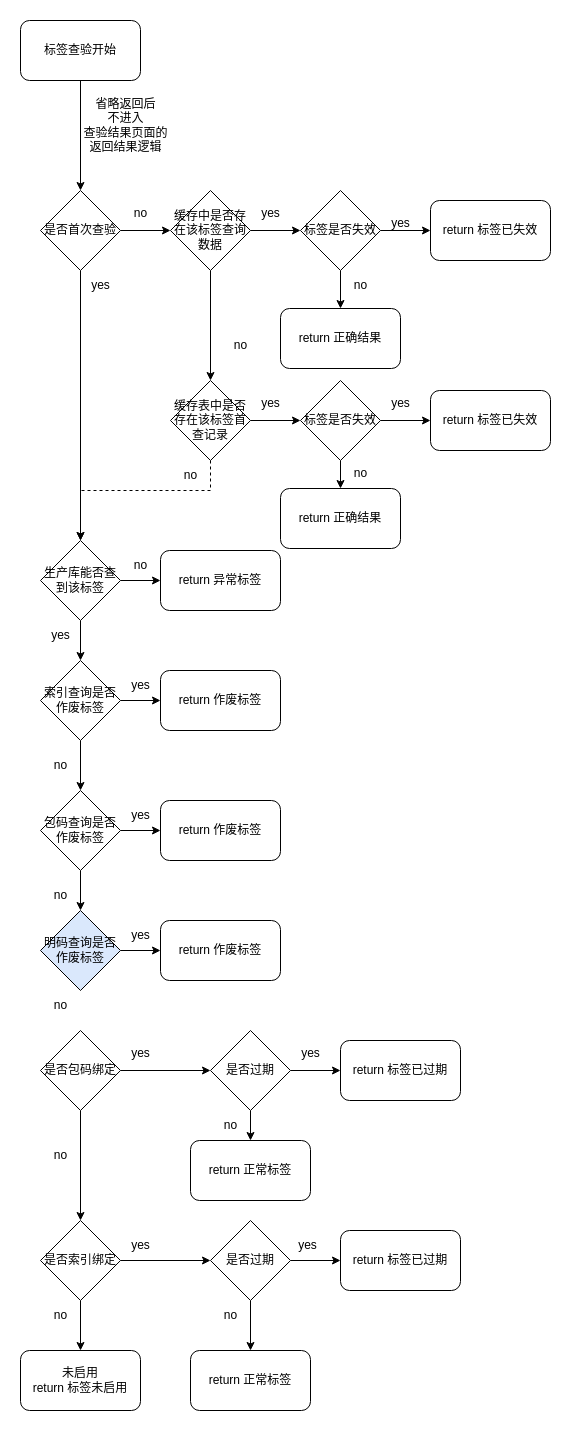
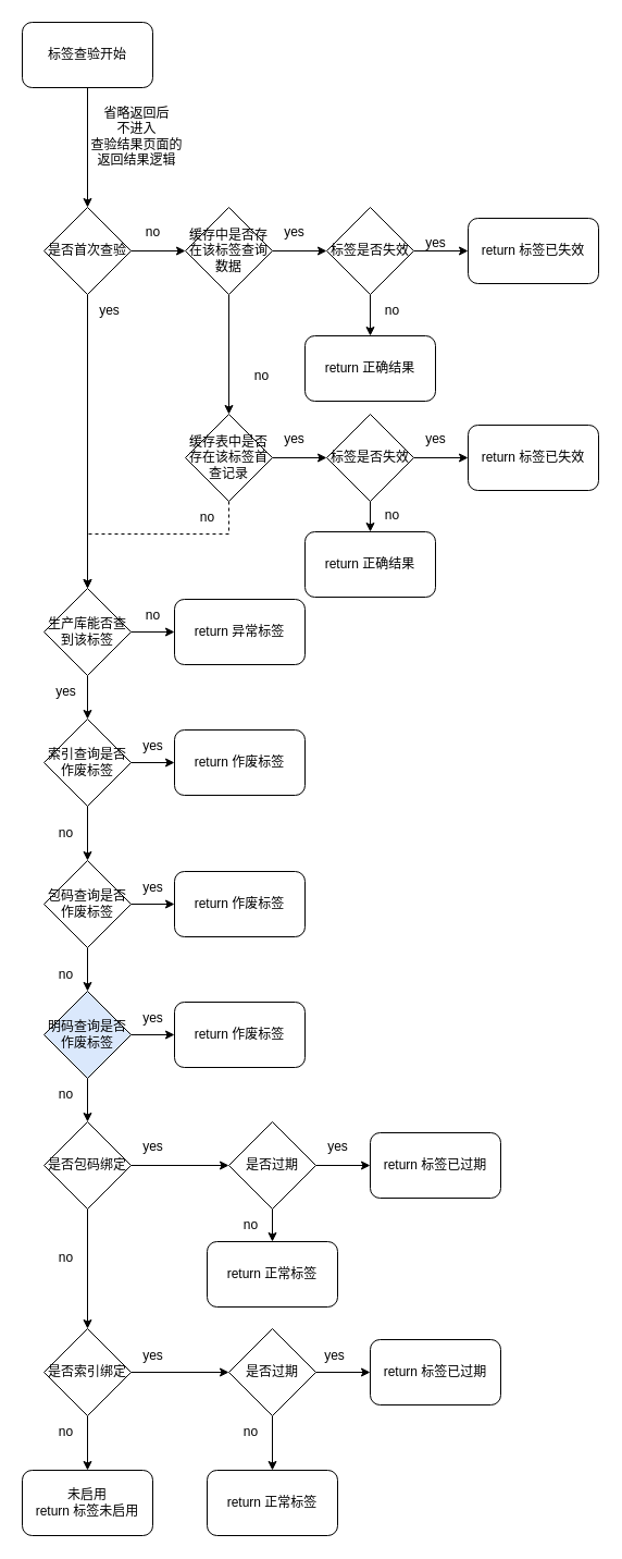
  <mxCell id="0" />
  <mxCell id="1" parent="0" />
  <mxCell id="2" value="" style="edgeStyle=orthogonalEdgeStyle;rounded=0;orthogonalLoop=1;jettySize=auto;html=1;entryX=0.5;entryY=0;entryDx=0;entryDy=0;" parent="1" source="3" target="7" edge="1"><mxGeometry relative="1" as="geometry"><mxPoint x="80" y="180" as="targetPoint" /></mxGeometry></mxCell>
  <mxCell id="3" value="标签查验开始" style="rounded=1;whiteSpace=wrap;html=1;" parent="1" vertex="1"><mxGeometry x="20" y="20" width="120" height="60" as="geometry" /></mxCell>
  <mxCell id="4" value="省略返回后&lt;div&gt;不进入&lt;div&gt;查验结果页面的&lt;/div&gt;&lt;div&gt;返回结果逻辑&lt;/div&gt;&lt;/div&gt;" style="text;html=1;align=center;verticalAlign=middle;resizable=0;points=[];autosize=1;strokeColor=none;fillColor=none;" parent="1" vertex="1"><mxGeometry x="70" y="90" width="110" height="70" as="geometry" /></mxCell>
  <mxCell id="5" value="" style="edgeStyle=orthogonalEdgeStyle;rounded=0;orthogonalLoop=1;jettySize=auto;html=1;" parent="1" source="7" target="10" edge="1"><mxGeometry relative="1" as="geometry" /></mxCell>
  <mxCell id="6" value="" style="edgeStyle=orthogonalEdgeStyle;rounded=0;orthogonalLoop=1;jettySize=auto;html=1;" parent="1" source="7" target="13" edge="1"><mxGeometry relative="1" as="geometry" /></mxCell>
  <mxCell id="7" value="是否首次查验" style="rhombus;whiteSpace=wrap;html=1;" parent="1" vertex="1"><mxGeometry x="40" y="190" width="80" height="80" as="geometry" /></mxCell>
  <mxCell id="8" value="" style="edgeStyle=orthogonalEdgeStyle;rounded=0;orthogonalLoop=1;jettySize=auto;html=1;entryX=0;entryY=0.5;entryDx=0;entryDy=0;" parent="1" source="10" target="20" edge="1"><mxGeometry relative="1" as="geometry"><mxPoint x="307" y="230" as="targetPoint" /></mxGeometry></mxCell>
  <mxCell id="9" value="" style="edgeStyle=orthogonalEdgeStyle;rounded=0;orthogonalLoop=1;jettySize=auto;html=1;entryX=0.5;entryY=0;entryDx=0;entryDy=0;" parent="1" source="10" target="27" edge="1"><mxGeometry relative="1" as="geometry"><mxPoint x="210" y="320" as="targetPoint" /></mxGeometry></mxCell>
  <mxCell id="10" value="缓存中是否存在该标签查询数据" style="rhombus;whiteSpace=wrap;html=1;" parent="1" vertex="1"><mxGeometry x="170" y="190" width="80" height="80" as="geometry" /></mxCell>
  <mxCell id="11" value="" style="edgeStyle=orthogonalEdgeStyle;rounded=0;orthogonalLoop=1;jettySize=auto;html=1;" parent="1" source="13" target="38" edge="1"><mxGeometry relative="1" as="geometry" /></mxCell>
  <mxCell id="12" value="" style="edgeStyle=orthogonalEdgeStyle;rounded=0;orthogonalLoop=1;jettySize=auto;html=1;" parent="1" source="13" target="42" edge="1"><mxGeometry relative="1" as="geometry" /></mxCell>
  <mxCell id="13" value="生产库能否查到该标签" style="rhombus;whiteSpace=wrap;html=1;" parent="1" vertex="1"><mxGeometry x="40" y="540" width="80" height="80" as="geometry" /></mxCell>
  <mxCell id="14" value="no" style="text;html=1;align=center;verticalAlign=middle;resizable=0;points=[];autosize=1;strokeColor=none;fillColor=none;" parent="1" vertex="1"><mxGeometry x="120" y="198" width="40" height="30" as="geometry" /></mxCell>
  <mxCell id="15" value="yes" style="text;html=1;align=center;verticalAlign=middle;resizable=0;points=[];autosize=1;strokeColor=none;fillColor=none;" parent="1" vertex="1"><mxGeometry x="80" y="270" width="40" height="30" as="geometry" /></mxCell>
  <mxCell id="16" value="yes" style="text;html=1;align=center;verticalAlign=middle;resizable=0;points=[];autosize=1;strokeColor=none;fillColor=none;" parent="1" vertex="1"><mxGeometry x="250" y="198" width="40" height="30" as="geometry" /></mxCell>
  <mxCell id="17" value="no" style="text;html=1;align=center;verticalAlign=middle;resizable=0;points=[];autosize=1;strokeColor=none;fillColor=none;" parent="1" vertex="1"><mxGeometry x="220" y="330" width="40" height="30" as="geometry" /></mxCell>
  <mxCell id="18" value="" style="edgeStyle=orthogonalEdgeStyle;rounded=0;orthogonalLoop=1;jettySize=auto;html=1;" parent="1" source="20" target="21" edge="1"><mxGeometry relative="1" as="geometry" /></mxCell>
  <mxCell id="19" value="" style="edgeStyle=orthogonalEdgeStyle;rounded=0;orthogonalLoop=1;jettySize=auto;html=1;" parent="1" source="20" target="23" edge="1"><mxGeometry relative="1" as="geometry" /></mxCell>
  <mxCell id="20" value="标签是否失效" style="rhombus;whiteSpace=wrap;html=1;" parent="1" vertex="1"><mxGeometry x="300" y="190" width="80" height="80" as="geometry" /></mxCell>
  <mxCell id="21" value="return 标签已失效" style="rounded=1;whiteSpace=wrap;html=1;" parent="1" vertex="1"><mxGeometry x="430" y="200" width="120" height="60" as="geometry" /></mxCell>
  <mxCell id="22" value="yes" style="text;html=1;align=center;verticalAlign=middle;resizable=0;points=[];autosize=1;strokeColor=none;fillColor=none;" parent="1" vertex="1"><mxGeometry x="380" y="208" width="40" height="30" as="geometry" /></mxCell>
  <mxCell id="23" value="return 正确结果" style="rounded=1;whiteSpace=wrap;html=1;" parent="1" vertex="1"><mxGeometry x="280" y="308" width="120" height="60" as="geometry" /></mxCell>
  <mxCell id="24" value="no" style="text;html=1;align=center;verticalAlign=middle;resizable=0;points=[];autosize=1;strokeColor=none;fillColor=none;" parent="1" vertex="1"><mxGeometry x="340" y="270" width="40" height="30" as="geometry" /></mxCell>
  <mxCell id="25" value="" style="edgeStyle=orthogonalEdgeStyle;rounded=0;orthogonalLoop=1;jettySize=auto;html=1;entryX=0;entryY=0.5;entryDx=0;entryDy=0;" parent="1" source="27" target="31" edge="1"><mxGeometry relative="1" as="geometry"><mxPoint x="310" y="420" as="targetPoint" /></mxGeometry></mxCell>
  <mxCell id="26" value="" style="edgeStyle=orthogonalEdgeStyle;rounded=0;orthogonalLoop=1;jettySize=auto;html=1;entryX=0.5;entryY=0;entryDx=0;entryDy=0;exitX=0.5;exitY=1;exitDx=0;exitDy=0;dashed=1;" parent="1" source="27" target="13" edge="1"><mxGeometry relative="1" as="geometry"><mxPoint x="110" y="420" as="targetPoint" /><Array as="points"><mxPoint x="210" y="490" /><mxPoint x="80" y="490" /></Array></mxGeometry></mxCell>
  <mxCell id="27" value="缓存表中是否存在该标签首查记录" style="rhombus;whiteSpace=wrap;html=1;" parent="1" vertex="1"><mxGeometry x="170" y="380" width="80" height="80" as="geometry" /></mxCell>
  <mxCell id="28" value="yes" style="text;html=1;align=center;verticalAlign=middle;resizable=0;points=[];autosize=1;strokeColor=none;fillColor=none;" parent="1" vertex="1"><mxGeometry x="250" y="388" width="40" height="30" as="geometry" /></mxCell>
  <mxCell id="29" value="" style="edgeStyle=orthogonalEdgeStyle;rounded=0;orthogonalLoop=1;jettySize=auto;html=1;" parent="1" source="31" target="32" edge="1"><mxGeometry relative="1" as="geometry" /></mxCell>
  <mxCell id="30" value="" style="edgeStyle=orthogonalEdgeStyle;rounded=0;orthogonalLoop=1;jettySize=auto;html=1;" parent="1" source="31" target="34" edge="1"><mxGeometry relative="1" as="geometry" /></mxCell>
  <mxCell id="31" value="标签是否失效" style="rhombus;whiteSpace=wrap;html=1;" parent="1" vertex="1"><mxGeometry x="300" y="380" width="80" height="80" as="geometry" /></mxCell>
  <mxCell id="32" value="return 标签已失效" style="rounded=1;whiteSpace=wrap;html=1;" parent="1" vertex="1"><mxGeometry x="430" y="390" width="120" height="60" as="geometry" /></mxCell>
  <mxCell id="33" value="yes" style="text;html=1;align=center;verticalAlign=middle;resizable=0;points=[];autosize=1;strokeColor=none;fillColor=none;" parent="1" vertex="1"><mxGeometry x="380" y="388" width="40" height="30" as="geometry" /></mxCell>
  <mxCell id="34" value="return 正确结果" style="rounded=1;whiteSpace=wrap;html=1;" parent="1" vertex="1"><mxGeometry x="280" y="488" width="120" height="60" as="geometry" /></mxCell>
  <mxCell id="35" value="no" style="text;html=1;align=center;verticalAlign=middle;resizable=0;points=[];autosize=1;strokeColor=none;fillColor=none;" parent="1" vertex="1"><mxGeometry x="340" y="458" width="40" height="30" as="geometry" /></mxCell>
  <mxCell id="36" value="no" style="text;html=1;align=center;verticalAlign=middle;resizable=0;points=[];autosize=1;strokeColor=none;fillColor=none;" parent="1" vertex="1"><mxGeometry x="170" y="460" width="40" height="30" as="geometry" /></mxCell>
  <mxCell id="37" value="yes" style="text;html=1;align=center;verticalAlign=middle;resizable=0;points=[];autosize=1;strokeColor=none;fillColor=none;" parent="1" vertex="1"><mxGeometry x="40" y="620" width="40" height="30" as="geometry" /></mxCell>
  <mxCell id="38" value="return 异常标签" style="whiteSpace=wrap;html=1;rounded=1;" parent="1" vertex="1"><mxGeometry x="160" y="550" width="120" height="60" as="geometry" /></mxCell>
  <mxCell id="39" value="no" style="text;html=1;align=center;verticalAlign=middle;resizable=0;points=[];autosize=1;strokeColor=none;fillColor=none;" parent="1" vertex="1"><mxGeometry x="120" y="550" width="40" height="30" as="geometry" /></mxCell>
  <mxCell id="40" value="" style="edgeStyle=orthogonalEdgeStyle;rounded=0;orthogonalLoop=1;jettySize=auto;html=1;" parent="1" source="42" target="45" edge="1"><mxGeometry relative="1" as="geometry" /></mxCell>
  <mxCell id="41" value="" style="edgeStyle=orthogonalEdgeStyle;rounded=0;orthogonalLoop=1;jettySize=auto;html=1;" parent="1" source="42" target="51" edge="1"><mxGeometry relative="1" as="geometry" /></mxCell>
  <mxCell id="42" value="索引查询是否作废标签" style="rhombus;whiteSpace=wrap;html=1;" parent="1" vertex="1"><mxGeometry x="40" y="660" width="80" height="80" as="geometry" /></mxCell>
  <mxCell id="43" value="" style="edgeStyle=orthogonalEdgeStyle;rounded=0;orthogonalLoop=1;jettySize=auto;html=1;" parent="1" source="45" target="48" edge="1"><mxGeometry relative="1" as="geometry" /></mxCell>
  <mxCell id="44" value="" style="edgeStyle=orthogonalEdgeStyle;rounded=0;orthogonalLoop=1;jettySize=auto;html=1;" parent="1" source="45" target="52" edge="1"><mxGeometry relative="1" as="geometry" /></mxCell>
  <mxCell id="45" value="包码查询是否作废标签" style="rhombus;whiteSpace=wrap;html=1;" parent="1" vertex="1"><mxGeometry x="40" y="790" width="80" height="80" as="geometry" /></mxCell>
  <mxCell id="46" value="" style="edgeStyle=orthogonalEdgeStyle;rounded=0;orthogonalLoop=1;jettySize=auto;html=1;" parent="1" source="48" target="53" edge="1"><mxGeometry relative="1" as="geometry" /></mxCell>
+ <mxCell id="47" value="" style="edgeStyle=orthogonalEdgeStyle;rounded=0;orthogonalLoop=1;jettySize=auto;html=1;" parent="1" source="48" target="59" edge="1"><mxGeometry relative="1" as="geometry" /></mxCell>
  <mxCell id="48" value="明码查询是否作废标签" style="rhombus;whiteSpace=wrap;html=1;fillColor=#dae8fc;" parent="1" vertex="1"><mxGeometry x="40" y="910" width="80" height="80" as="geometry" /></mxCell>
  <mxCell id="49" value="no" style="text;html=1;align=center;verticalAlign=middle;resizable=0;points=[];autosize=1;strokeColor=none;fillColor=none;" parent="1" vertex="1"><mxGeometry x="40" y="750" width="40" height="30" as="geometry" /></mxCell>
  <mxCell id="50" value="no" style="text;html=1;align=center;verticalAlign=middle;resizable=0;points=[];autosize=1;strokeColor=none;fillColor=none;" parent="1" vertex="1"><mxGeometry x="40" y="880" width="40" height="30" as="geometry" /></mxCell>
  <mxCell id="51" value="return 作废标签" style="whiteSpace=wrap;html=1;rounded=1;" parent="1" vertex="1"><mxGeometry x="160" y="670" width="120" height="60" as="geometry" /></mxCell>
  <mxCell id="52" value="return 作废标签" style="whiteSpace=wrap;html=1;rounded=1;" parent="1" vertex="1"><mxGeometry x="160" y="800" width="120" height="60" as="geometry" /></mxCell>
  <mxCell id="53" value="return 作废标签" style="whiteSpace=wrap;html=1;rounded=1;" parent="1" vertex="1"><mxGeometry x="160" y="920" width="120" height="60" as="geometry" /></mxCell>
  <mxCell id="54" value="yes" style="text;html=1;align=center;verticalAlign=middle;resizable=0;points=[];autosize=1;strokeColor=none;fillColor=none;" parent="1" vertex="1"><mxGeometry x="120" y="670" width="40" height="30" as="geometry" /></mxCell>
  <mxCell id="55" value="yes" style="text;html=1;align=center;verticalAlign=middle;resizable=0;points=[];autosize=1;strokeColor=none;fillColor=none;" parent="1" vertex="1"><mxGeometry x="120" y="800" width="40" height="30" as="geometry" /></mxCell>
  <mxCell id="56" value="yes" style="text;html=1;align=center;verticalAlign=middle;resizable=0;points=[];autosize=1;strokeColor=none;fillColor=none;" parent="1" vertex="1"><mxGeometry x="120" y="920" width="40" height="30" as="geometry" /></mxCell>
  <mxCell id="57" value="" style="edgeStyle=orthogonalEdgeStyle;rounded=0;orthogonalLoop=1;jettySize=auto;html=1;" parent="1" source="59" target="62" edge="1"><mxGeometry relative="1" as="geometry" /></mxCell>
  <mxCell id="58" value="" style="edgeStyle=orthogonalEdgeStyle;rounded=0;orthogonalLoop=1;jettySize=auto;html=1;" parent="1" source="59" target="69" edge="1"><mxGeometry relative="1" as="geometry" /></mxCell>
  <mxCell id="59" value="是否包码绑定" style="rhombus;whiteSpace=wrap;html=1;" parent="1" vertex="1"><mxGeometry x="40" y="1030" width="80" height="80" as="geometry" /></mxCell>
  <mxCell id="60" value="" style="edgeStyle=orthogonalEdgeStyle;rounded=0;orthogonalLoop=1;jettySize=auto;html=1;" parent="1" source="62" target="63" edge="1"><mxGeometry relative="1" as="geometry" /></mxCell>
  <mxCell id="61" value="" style="edgeStyle=orthogonalEdgeStyle;rounded=0;orthogonalLoop=1;jettySize=auto;html=1;" parent="1" source="62" target="73" edge="1"><mxGeometry relative="1" as="geometry" /></mxCell>
  <mxCell id="62" value="是否索引绑定" style="rhombus;whiteSpace=wrap;html=1;" parent="1" vertex="1"><mxGeometry x="40" y="1220" width="80" height="80" as="geometry" /></mxCell>
  <mxCell id="63" value="未启用&lt;div&gt;return 标签未启用&lt;/div&gt;" style="whiteSpace=wrap;html=1;rounded=1;" parent="1" vertex="1"><mxGeometry x="20" y="1350" width="120" height="60" as="geometry" /></mxCell>
  <mxCell id="64" value="no" style="text;html=1;align=center;verticalAlign=middle;resizable=0;points=[];autosize=1;strokeColor=none;fillColor=none;" parent="1" vertex="1"><mxGeometry x="40" y="990" width="40" height="30" as="geometry" /></mxCell>
  <mxCell id="65" value="no" style="text;html=1;align=center;verticalAlign=middle;resizable=0;points=[];autosize=1;strokeColor=none;fillColor=none;" parent="1" vertex="1"><mxGeometry x="40" y="1140" width="40" height="30" as="geometry" /></mxCell>
  <mxCell id="66" value="no" style="text;html=1;align=center;verticalAlign=middle;resizable=0;points=[];autosize=1;strokeColor=none;fillColor=none;" parent="1" vertex="1"><mxGeometry x="40" y="1300" width="40" height="30" as="geometry" /></mxCell>
  <mxCell id="67" value="" style="edgeStyle=orthogonalEdgeStyle;rounded=0;orthogonalLoop=1;jettySize=auto;html=1;" parent="1" source="69" target="75" edge="1"><mxGeometry relative="1" as="geometry" /></mxCell>
  <mxCell id="68" value="" style="edgeStyle=orthogonalEdgeStyle;rounded=0;orthogonalLoop=1;jettySize=auto;html=1;entryX=0.5;entryY=0;entryDx=0;entryDy=0;" parent="1" source="69" target="78" edge="1"><mxGeometry relative="1" as="geometry"><mxPoint x="200" y="1140" as="targetPoint" /></mxGeometry></mxCell>
  <mxCell id="69" value="是否过期" style="rhombus;whiteSpace=wrap;html=1;" parent="1" vertex="1"><mxGeometry x="210" y="1030" width="80" height="80" as="geometry" /></mxCell>
  <mxCell id="70" value="yes" style="text;html=1;align=center;verticalAlign=middle;resizable=0;points=[];autosize=1;strokeColor=none;fillColor=none;" parent="1" vertex="1"><mxGeometry x="120" y="1038" width="40" height="30" as="geometry" /></mxCell>
  <mxCell id="71" value="" style="edgeStyle=orthogonalEdgeStyle;rounded=0;orthogonalLoop=1;jettySize=auto;html=1;" parent="1" source="73" target="77" edge="1"><mxGeometry relative="1" as="geometry" /></mxCell>
  <mxCell id="72" value="" style="edgeStyle=orthogonalEdgeStyle;rounded=0;orthogonalLoop=1;jettySize=auto;html=1;" parent="1" source="73" target="80" edge="1"><mxGeometry relative="1" as="geometry" /></mxCell>
  <mxCell id="73" value="是否过期" style="rhombus;whiteSpace=wrap;html=1;" parent="1" vertex="1"><mxGeometry x="210" y="1220" width="80" height="80" as="geometry" /></mxCell>
  <mxCell id="74" value="yes" style="text;html=1;align=center;verticalAlign=middle;resizable=0;points=[];autosize=1;strokeColor=none;fillColor=none;" parent="1" vertex="1"><mxGeometry x="120" y="1230" width="40" height="30" as="geometry" /></mxCell>
  <mxCell id="75" value="return 标签已过期" style="rounded=1;whiteSpace=wrap;html=1;" parent="1" vertex="1"><mxGeometry x="340" y="1040" width="120" height="60" as="geometry" /></mxCell>
  <mxCell id="76" value="yes" style="text;html=1;align=center;verticalAlign=middle;resizable=0;points=[];autosize=1;strokeColor=none;fillColor=none;" parent="1" vertex="1"><mxGeometry x="290" y="1038" width="40" height="30" as="geometry" /></mxCell>
  <mxCell id="77" value="return 标签已过期" style="rounded=1;whiteSpace=wrap;html=1;" parent="1" vertex="1"><mxGeometry x="340" y="1230" width="120" height="60" as="geometry" /></mxCell>
  <mxCell id="78" value="return 正常标签" style="rounded=1;whiteSpace=wrap;html=1;" parent="1" vertex="1"><mxGeometry x="190" y="1140" width="120" height="60" as="geometry" /></mxCell>
  <mxCell id="79" value="no" style="text;html=1;align=center;verticalAlign=middle;resizable=0;points=[];autosize=1;strokeColor=none;fillColor=none;" parent="1" vertex="1"><mxGeometry x="210" y="1110" width="40" height="30" as="geometry" /></mxCell>
  <mxCell id="80" value="return 正常标签" style="whiteSpace=wrap;html=1;rounded=1;" parent="1" vertex="1"><mxGeometry x="190" y="1350" width="120" height="60" as="geometry" /></mxCell>
  <mxCell id="81" value="no" style="text;html=1;align=center;verticalAlign=middle;resizable=0;points=[];autosize=1;strokeColor=none;fillColor=none;" parent="1" vertex="1"><mxGeometry x="210" y="1300" width="40" height="30" as="geometry" /></mxCell>
  <mxCell id="82" value="yes" style="text;html=1;align=center;verticalAlign=middle;resizable=0;points=[];autosize=1;strokeColor=none;fillColor=none;" parent="1" vertex="1"><mxGeometry x="287" y="1230" width="40" height="30" as="geometry" /></mxCell>
